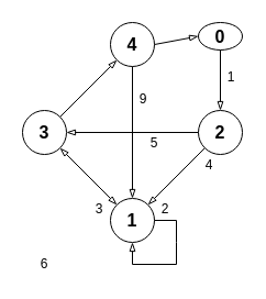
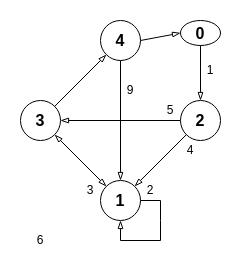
  <mxCell id="0" />
  <mxCell id="1" parent="0" />
  <mxCell id="2" value="&lt;font size=&quot;1&quot;&gt;&lt;b style=&quot;font-size: 16px;&quot;&gt;0&lt;/b&gt;&lt;/font&gt;" style="ellipse;whiteSpace=wrap;html=1;fontFamily=Helvetica;" parent="1" vertex="1"><mxGeometry x="180" y="20" width="40" height="25" as="geometry" /></mxCell>
  <mxCell id="3" value="&lt;font size=&quot;1&quot;&gt;&lt;b style=&quot;font-size: 16px;&quot;&gt;2&lt;/b&gt;&lt;/font&gt;" style="ellipse;whiteSpace=wrap;html=1;fontFamily=Helvetica;" parent="1" vertex="1"><mxGeometry x="180" y="100" width="40" height="40" as="geometry" /></mxCell>
  <mxCell id="4" value="&lt;font size=&quot;1&quot;&gt;&lt;b style=&quot;font-size: 16px;&quot;&gt;1&lt;/b&gt;&lt;/font&gt;" style="ellipse;whiteSpace=wrap;html=1;fontFamily=Helvetica;" parent="1" vertex="1"><mxGeometry x="100" y="180" width="40" height="40" as="geometry" /></mxCell>
  <mxCell id="5" value="&lt;font size=&quot;1&quot;&gt;&lt;b style=&quot;font-size: 16px;&quot;&gt;3&lt;/b&gt;&lt;/font&gt;" style="ellipse;whiteSpace=wrap;html=1;fontFamily=Helvetica;" parent="1" vertex="1"><mxGeometry x="20" y="100" width="40" height="40" as="geometry" /></mxCell>
  <mxCell id="6" value="&lt;font size=&quot;1&quot;&gt;&lt;b style=&quot;font-size: 16px;&quot;&gt;4&lt;/b&gt;&lt;/font&gt;" style="ellipse;whiteSpace=wrap;html=1;fontFamily=Helvetica;" parent="1" vertex="1"><mxGeometry x="100" y="20" width="40" height="40" as="geometry" /></mxCell>
  <mxCell id="7" value="" style="endArrow=blockThin;html=1;rounded=0;exitX=0.5;exitY=1;exitDx=0;exitDy=0;entryX=0.5;entryY=0;entryDx=0;entryDy=0;endFill=0;fontFamily=Helvetica;" parent="1" source="2" target="3" edge="1"><mxGeometry width="50" height="50" relative="1" as="geometry"><mxPoint x="250" y="100" as="sourcePoint" /><mxPoint x="300" y="50" as="targetPoint" /></mxGeometry></mxCell>
  <mxCell id="8" value="" style="endArrow=blockThin;html=1;rounded=0;exitX=0;exitY=1;exitDx=0;exitDy=0;endFill=0;entryX=1;entryY=0;entryDx=0;entryDy=0;fontFamily=Helvetica;" parent="1" source="3" target="4" edge="1"><mxGeometry width="50" height="50" relative="1" as="geometry"><mxPoint x="209" y="68" as="sourcePoint" /><mxPoint x="140" y="150" as="targetPoint" /></mxGeometry></mxCell>
  <mxCell id="9" value="" style="endArrow=blockThin;html=1;rounded=0;endFill=0;exitX=0;exitY=0;exitDx=0;exitDy=0;entryX=1;entryY=1;entryDx=0;entryDy=0;startArrow=blockThin;startFill=0;fontFamily=Helvetica;" parent="1" source="4" target="5" edge="1"><mxGeometry width="50" height="50" relative="1" as="geometry"><mxPoint x="140" y="170" as="sourcePoint" /><mxPoint x="80" y="140" as="targetPoint" /></mxGeometry></mxCell>
  <mxCell id="10" value="" style="endArrow=blockThin;html=1;rounded=0;entryX=0;entryY=1;entryDx=0;entryDy=0;endFill=0;exitX=1;exitY=0;exitDx=0;exitDy=0;fontFamily=Helvetica;" parent="1" source="5" target="6" edge="1"><mxGeometry width="50" height="50" relative="1" as="geometry"><mxPoint x="119" y="145" as="sourcePoint" /><mxPoint x="30" y="90" as="targetPoint" /></mxGeometry></mxCell>
  <mxCell id="11" value="" style="endArrow=blockThin;html=1;rounded=0;entryX=0;entryY=0.5;entryDx=0;entryDy=0;endFill=0;exitX=1;exitY=0.5;exitDx=0;exitDy=0;fontFamily=Helvetica;" parent="1" source="6" target="2" edge="1"><mxGeometry width="50" height="50" relative="1" as="geometry"><mxPoint x="120" y="151" as="sourcePoint" /><mxPoint x="154" y="68" as="targetPoint" /></mxGeometry></mxCell>
  <mxCell id="12" value="" style="endArrow=blockThin;html=1;rounded=0;exitX=0;exitY=0.5;exitDx=0;exitDy=0;entryX=1;entryY=0.5;entryDx=0;entryDy=0;endFill=0;fontFamily=Helvetica;" parent="1" source="3" target="5" edge="1"><mxGeometry width="50" height="50" relative="1" as="geometry"><mxPoint x="90" y="140" as="sourcePoint" /><mxPoint x="110" y="100" as="targetPoint" /></mxGeometry></mxCell>
  <mxCell id="13" value="" style="endArrow=blockThin;html=1;rounded=0;exitX=0.5;exitY=1;exitDx=0;exitDy=0;entryX=0.5;entryY=0;entryDx=0;entryDy=0;endFill=0;fontFamily=Helvetica;" parent="1" source="6" target="4" edge="1"><mxGeometry width="50" height="50" relative="1" as="geometry"><mxPoint x="150" y="90" as="sourcePoint" /><mxPoint x="30" y="90" as="targetPoint" /></mxGeometry></mxCell>
  <mxCell id="14" value="" style="endArrow=blockThin;html=1;rounded=0;exitX=1;exitY=0.5;exitDx=0;exitDy=0;endFill=0;comic=0;curved=0;entryX=0.5;entryY=1;entryDx=0;entryDy=0;fontFamily=Helvetica;" parent="1" source="4" target="4" edge="1"><mxGeometry width="50" height="50" relative="1" as="geometry"><mxPoint x="160" y="260" as="sourcePoint" /><mxPoint x="90" y="230" as="targetPoint" /><Array as="points"><mxPoint x="160" y="200" /><mxPoint x="160" y="220" /><mxPoint x="160" y="240" /><mxPoint x="120" y="240" /></Array></mxGeometry></mxCell>
  <mxCell id="15" value="&lt;font&gt;1&lt;/font&gt;" style="text;html=1;align=center;verticalAlign=middle;whiteSpace=wrap;rounded=0;fontFamily=Helvetica;" parent="1" vertex="1"><mxGeometry x="200" y="60" width="20" height="20" as="geometry" /></mxCell>
  <mxCell id="16" value="&lt;font&gt;2&lt;/font&gt;" style="text;html=1;align=center;verticalAlign=middle;whiteSpace=wrap;rounded=0;fontFamily=Helvetica;" parent="1" vertex="1"><mxGeometry x="140" y="180" width="20" height="20" as="geometry" /></mxCell>
  <mxCell id="17" value="&lt;font&gt;3&lt;/font&gt;" style="text;html=1;align=center;verticalAlign=middle;whiteSpace=wrap;rounded=0;fontFamily=Helvetica;" parent="1" vertex="1"><mxGeometry x="80" y="180" width="20" height="20" as="geometry" /></mxCell>
  <mxCell id="18" value="&lt;font&gt;4&lt;/font&gt;" style="text;html=1;align=center;verticalAlign=middle;whiteSpace=wrap;rounded=0;fontFamily=Helvetica;" parent="1" vertex="1"><mxGeometry x="180" y="140" width="20" height="20" as="geometry" /></mxCell>
- <mxCell id="19" value="&lt;font&gt;5&lt;/font&gt;" style="text;html=1;align=center;verticalAlign=middle;whiteSpace=wrap;rounded=0;fontFamily=Helvetica;" parent="1" vertex="1"><mxGeometry x="130" y="120" width="20" height="20" as="geometry" /></mxCell>
+ <mxCell id="19" value="&lt;font&gt;5&lt;/font&gt;" style="text;html=1;align=center;verticalAlign=middle;whiteSpace=wrap;rounded=0;fontFamily=Helvetica;" parent="1" vertex="1"><mxGeometry x="160" y="100" width="20" height="20" as="geometry" /></mxCell>
  <mxCell id="20" value="&lt;font&gt;6&lt;/font&gt;" style="text;html=1;align=center;verticalAlign=middle;whiteSpace=wrap;rounded=0;fontFamily=Helvetica;" parent="1" vertex="1"><mxGeometry x="30" y="230" width="20" height="20" as="geometry" /></mxCell>
  <mxCell id="21" value="&lt;font&gt;9&lt;/font&gt;" style="text;html=1;align=center;verticalAlign=middle;whiteSpace=wrap;rounded=0;fontFamily=Helvetica;" parent="1" vertex="1"><mxGeometry x="120" y="80" width="20" height="20" as="geometry" /></mxCell>
